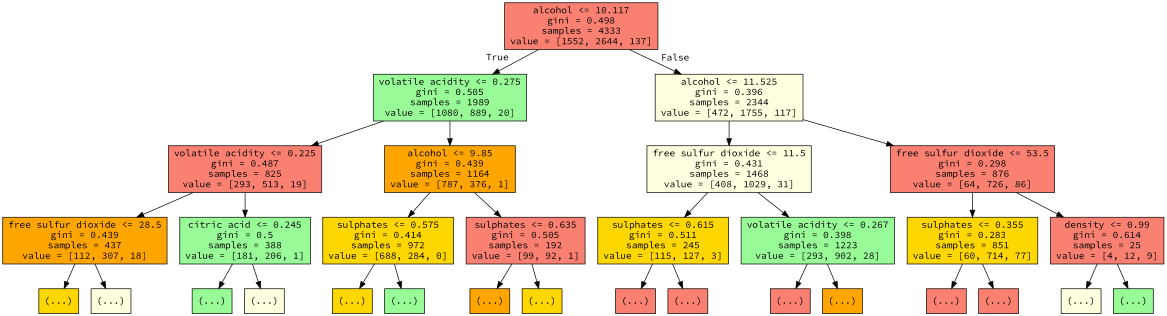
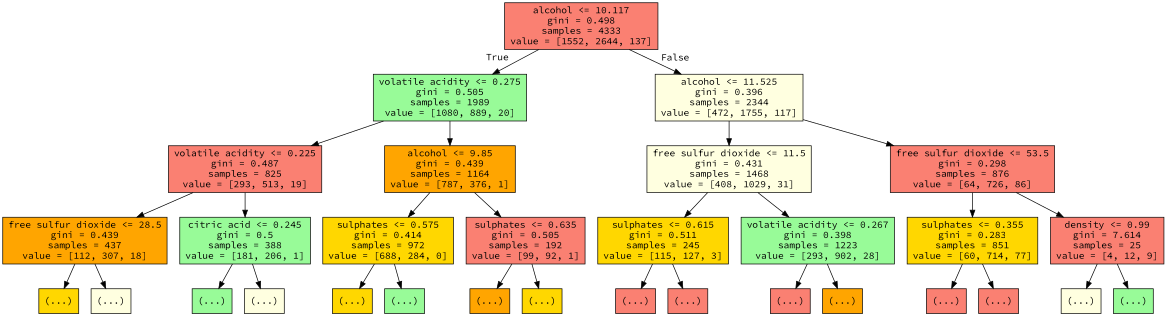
  digraph {
    fontname="Source Code Pro"
    node [shape=box style=filled fillcolor=salmon fontname="Source Code Pro"]
    edge [fontname="Source Code Pro"]
    n1 [label="alcohol <= 10.117\ngini = 0.498\nsamples = 4333\nvalue = [1552, 2644, 137]"]
    n2 [label="volatile acidity <= 0.275\ngini = 0.505\nsamples = 1989\nvalue = [1080, 889, 20]" fillcolor=palegreen]
    n3 [label="alcohol <= 11.525\ngini = 0.396\nsamples = 2344\nvalue = [472, 1755, 117]" fillcolor=lightyellow]
    n4 [label="volatile acidity <= 0.225\ngini = 0.487\nsamples = 825\nvalue = [293, 513, 19]"]
    n5 [label="alcohol <= 9.85\ngini = 0.439\nsamples = 1164\nvalue = [787, 376, 1]" fillcolor=orange]
    n6 [label="free sulfur dioxide <= 28.5\ngini = 0.439\nsamples = 437\nvalue = [112, 307, 18]" fillcolor=orange]
    n7 [label="citric acid <= 0.245\ngini = 0.5\nsamples = 388\nvalue = [181, 206, 1]" fillcolor=palegreen]
    n8 [label="(...)" fillcolor=gold]
    n9 [label="(...)" fillcolor=lightyellow]
    n10 [label="(...)" fillcolor=palegreen]
    n11 [label="(...)" fillcolor=lightyellow]
    n12 [label="sulphates <= 0.575\ngini = 0.414\nsamples = 972\nvalue = [688, 284, 0]" fillcolor=gold]
    n13 [label="sulphates <= 0.635\ngini = 0.505\nsamples = 192\nvalue = [99, 92, 1]"]
    n14 [label="(...)" fillcolor=gold]
    n15 [label="(...)" fillcolor=palegreen]
    n16 [label="(...)" fillcolor=orange]
    n17 [label="(...)" fillcolor=gold]
    n18 [label="free sulfur dioxide <= 11.5\ngini = 0.431\nsamples = 1468\nvalue = [408, 1029, 31]" fillcolor=lightyellow]
    n19 [label="free sulfur dioxide <= 53.5\ngini = 0.298\nsamples = 876\nvalue = [64, 726, 86]"]
    n20 [label="sulphates <= 0.615\ngini = 0.511\nsamples = 245\nvalue = [115, 127, 3]" fillcolor=gold]
    n21 [label="volatile acidity <= 0.267\ngini = 0.398\nsamples = 1223\nvalue = [293, 902, 28]" fillcolor=palegreen]
    n22 [label="(...)"]
    n23 [label="(...)"]
    n24 [label="(...)"]
    n25 [label="(...)" fillcolor=orange]
    n26 [label="sulphates <= 0.355\ngini = 0.283\nsamples = 851\nvalue = [60, 714, 77]" fillcolor=gold]
-   n27 [label="density <= 0.99\ngini = 0.614\nsamples = 25\nvalue = [4, 12, 9]"]
+   n27 [label="density <= 0.99\ngini = 7.614\nsamples = 25\nvalue = [4, 12, 9]"]
    n28 [label="(...)"]
    n29 [label="(...)"]
    n30 [label="(...)" fillcolor=lightyellow]
    n31 [label="(...)" fillcolor=palegreen]
    n1 -> n2 [headlabel=True labelangle=45 labeldistance=2.5]
    n1 -> n3 [headlabel=False labelangle=-45 labeldistance=2.5]
    n2 -> n4
    n2 -> n5
    n3 -> n18
    n3 -> n19
    n4 -> n6
    n4 -> n7
    n5 -> n12
    n5 -> n13
    n6 -> n8
    n6 -> n9
    n7 -> n10
    n7 -> n11
    n12 -> n14
    n12 -> n15
    n13 -> n16
    n13 -> n17
    n18 -> n20
    n18 -> n21
    n19 -> n26
    n19 -> n27
    n20 -> n22
    n20 -> n23
    n21 -> n24
    n21 -> n25
    n26 -> n28
    n26 -> n29
    n27 -> n30
    n27 -> n31
  }
